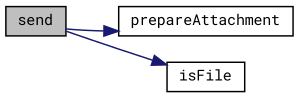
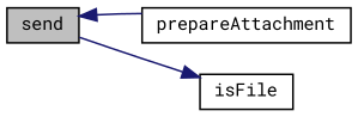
  digraph {
    fontname="Roboto Mono"
    rankdir=LR
    node [color=black fillcolor=white fontname="Roboto Mono" fontsize=10 shape=record style=filled]
    edge [color=midnightblue fontname="Roboto Mono" fontsize=10 labelfontname=Helvetica labelfontsize=10 style=solid]
    n1 [fillcolor=grey75 fontcolor=black height=0.2 label=send width=0.4]
    n2 [height=0.2 label=prepareAttachment width=0.4]
    n3 [height=0.2 label=isFile width=0.4]
-   n1 -> n2
+   n2 -> n1
    n1 -> n3
  }
